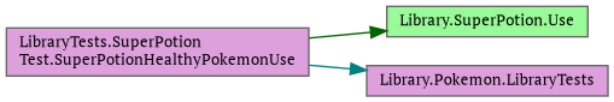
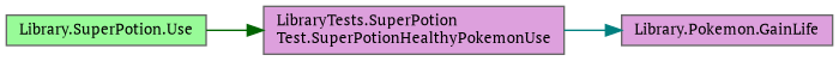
  digraph {
    fontname="PT Serif"
    rankdir=LR
    node [color=grey40 fillcolor=plum fontname="PT Serif" fontsize=10 shape=box style=filled]
    edge [fontname="PT Serif" fontsize=10 labelfontname=Helvetica labelfontsize=10 style=solid]
    n1 [color=gray40 fontcolor=black height=0.2 label="LibraryTests.SuperPotion\lTest.SuperPotionHealthyPokemonUse" width=0.4]
    n2 [fillcolor=palegreen height=0.2 label="Library.SuperPotion.Use" width=0.4]
-   n3 [height=0.2 label="Library.Pokemon.LibraryTests" width=0.4]
-   n1 -> n2 [color=darkgreen]
+   n3 [height=0.2 label="Library.Pokemon.GainLife" width=0.4]
+   n2 -> n1 [color=darkgreen]
    n1 -> n3 [color=teal]
  }
